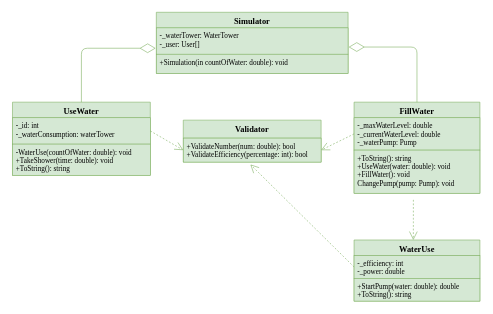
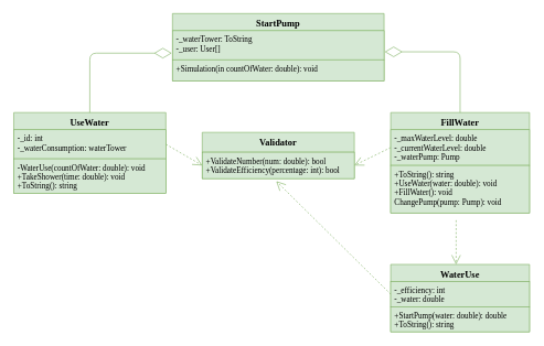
  <mxCell id="0" />
  <mxCell id="1" parent="0" />
  <mxCell id="2" value="FillWater" style="swimlane;fontStyle=1;align=center;verticalAlign=top;childLayout=stackLayout;horizontal=1;startSize=26;horizontalStack=0;resizeParent=1;resizeParentMax=0;resizeLast=0;collapsible=1;marginBottom=0;fillColor=#d5e8d4;strokeColor=#82b366;fontFamily=Times New Roman;fontSize=14;" vertex="1" parent="1"><mxGeometry x="590" y="170" width="210" height="152" as="geometry" /></mxCell>
  <mxCell id="3" value="-_maxWaterLevel: double&#10;-_currentWaterLevel: double&#10;-_waterPump: Pump" style="text;strokeColor=#82b366;fillColor=#d5e8d4;align=left;verticalAlign=top;spacingLeft=4;spacingRight=4;overflow=hidden;rotatable=0;points=[[0,0.5],[1,0.5]];portConstraint=eastwest;fontFamily=Times New Roman;fontSize=12;" vertex="1" parent="2"><mxGeometry y="26" width="210" height="54" as="geometry" /></mxCell>
  <mxCell id="4" value="+ToString(): string&#10;+UseWater(water: double): void&#10;+FillWater(): void&#10;ChangePump(pump: Pump): void" style="text;strokeColor=#82b366;fillColor=#d5e8d4;align=left;verticalAlign=top;spacingLeft=4;spacingRight=4;overflow=hidden;rotatable=0;points=[[0,0.5],[1,0.5]];portConstraint=eastwest;fontFamily=Times New Roman;fontSize=12;" vertex="1" parent="2"><mxGeometry y="80" width="210" height="72" as="geometry" /></mxCell>
  <mxCell id="5" value="UseWater" style="swimlane;fontStyle=1;align=center;verticalAlign=top;childLayout=stackLayout;horizontal=1;startSize=26;horizontalStack=0;resizeParent=1;resizeParentMax=0;resizeLast=0;collapsible=1;marginBottom=0;fillColor=#d5e8d4;strokeColor=#82b366;fontFamily=Times New Roman;fontSize=14;" vertex="1" parent="1"><mxGeometry x="20" y="170" width="230" height="122" as="geometry" /></mxCell>
  <mxCell id="6" value="-_id: int&#10;-_waterConsumption: waterTower" style="text;strokeColor=#82b366;fillColor=#d5e8d4;align=left;verticalAlign=top;spacingLeft=4;spacingRight=4;overflow=hidden;rotatable=0;points=[[0,0.5],[1,0.5]];portConstraint=eastwest;fontFamily=Times New Roman;fontSize=12;" vertex="1" parent="5"><mxGeometry y="26" width="230" height="44" as="geometry" /></mxCell>
  <mxCell id="7" value="-WaterUse(countOfWater: double): void&#10;+TakeShower(time: double): void&#10;+ToString(): string" style="text;strokeColor=#82b366;fillColor=#d5e8d4;align=left;verticalAlign=top;spacingLeft=4;spacingRight=4;overflow=hidden;rotatable=0;points=[[0,0.5],[1,0.5]];portConstraint=eastwest;fontFamily=Times New Roman;fontSize=12;" vertex="1" parent="5"><mxGeometry y="70" width="230" height="52" as="geometry" /></mxCell>
  <mxCell id="8" value="WaterUse" style="swimlane;fontStyle=1;align=center;verticalAlign=top;childLayout=stackLayout;horizontal=1;startSize=26;horizontalStack=0;resizeParent=1;resizeParentMax=0;resizeLast=0;collapsible=1;marginBottom=0;fillColor=#d5e8d4;strokeColor=#82b366;fontFamily=Times New Roman;fontSize=14;" vertex="1" parent="1"><mxGeometry x="590" y="400" width="210" height="102" as="geometry" /></mxCell>
- <mxCell id="9" value="-_efficiency: int&#10;-_power: double&#10;" style="text;strokeColor=#82b366;fillColor=#d5e8d4;align=left;verticalAlign=top;spacingLeft=4;spacingRight=4;overflow=hidden;rotatable=0;points=[[0,0.5],[1,0.5]];portConstraint=eastwest;fontFamily=Times New Roman;fontSize=12;" vertex="1" parent="8"><mxGeometry y="26" width="210" height="38" as="geometry" /></mxCell>
+ <mxCell id="9" value="-_efficiency: int&#10;-_water: double&#10;" style="text;strokeColor=#82b366;fillColor=#d5e8d4;align=left;verticalAlign=top;spacingLeft=4;spacingRight=4;overflow=hidden;rotatable=0;points=[[0,0.5],[1,0.5]];portConstraint=eastwest;fontFamily=Times New Roman;fontSize=12;" vertex="1" parent="8"><mxGeometry y="26" width="210" height="38" as="geometry" /></mxCell>
  <mxCell id="10" value="+StartPump(water: double): double&#10;+ToString(): string" style="text;strokeColor=#82b366;fillColor=#d5e8d4;align=left;verticalAlign=top;spacingLeft=4;spacingRight=4;overflow=hidden;rotatable=0;points=[[0,0.5],[1,0.5]];portConstraint=eastwest;fontFamily=Times New Roman;fontSize=12;" vertex="1" parent="8"><mxGeometry y="64" width="210" height="38" as="geometry" /></mxCell>
- <mxCell id="11" value="Simulator" style="swimlane;fontStyle=1;align=center;verticalAlign=top;childLayout=stackLayout;horizontal=1;startSize=26;horizontalStack=0;resizeParent=1;resizeParentMax=0;resizeLast=0;collapsible=1;marginBottom=0;fillColor=#d5e8d4;strokeColor=#82b366;fontFamily=Times New Roman;fontSize=14;" vertex="1" parent="1"><mxGeometry x="260" y="20" width="320" height="102" as="geometry" /></mxCell>
- <mxCell id="12" value="-_waterTower: WaterTower&#10;-_user: User[]" style="text;strokeColor=#82b366;fillColor=#d5e8d4;align=left;verticalAlign=top;spacingLeft=4;spacingRight=4;overflow=hidden;rotatable=0;points=[[0,0.5],[1,0.5]];portConstraint=eastwest;fontFamily=Times New Roman;fontSize=12;" vertex="1" parent="11"><mxGeometry y="26" width="320" height="44" as="geometry" /></mxCell>
+ <mxCell id="11" value="StartPump" style="swimlane;fontStyle=1;align=center;verticalAlign=top;childLayout=stackLayout;horizontal=1;startSize=26;horizontalStack=0;resizeParent=1;resizeParentMax=0;resizeLast=0;collapsible=1;marginBottom=0;fillColor=#d5e8d4;strokeColor=#82b366;fontFamily=Times New Roman;fontSize=14;" vertex="1" parent="1"><mxGeometry x="260" y="20" width="320" height="102" as="geometry" /></mxCell>
+ <mxCell id="12" value="-_waterTower: ToString&#10;-_user: User[]" style="text;strokeColor=#82b366;fillColor=#d5e8d4;align=left;verticalAlign=top;spacingLeft=4;spacingRight=4;overflow=hidden;rotatable=0;points=[[0,0.5],[1,0.5]];portConstraint=eastwest;fontFamily=Times New Roman;fontSize=12;" vertex="1" parent="11"><mxGeometry y="26" width="320" height="44" as="geometry" /></mxCell>
  <mxCell id="13" value="+Simulation(in countOfWater: double): void" style="text;strokeColor=#82b366;fillColor=#d5e8d4;align=left;verticalAlign=top;spacingLeft=4;spacingRight=4;overflow=hidden;rotatable=0;points=[[0,0.5],[1,0.5]];portConstraint=eastwest;fontStyle=0;fontFamily=Times New Roman;fontSize=12;" vertex="1" parent="11"><mxGeometry y="70" width="320" height="32" as="geometry" /></mxCell>
  <mxCell id="14" value="" style="endArrow=diamondThin;endFill=0;endSize=24;html=1;exitX=0.5;exitY=0;exitDx=0;exitDy=0;fillColor=#d5e8d4;strokeColor=#82b366;fontFamily=Times New Roman;fontSize=12;" edge="1" parent="1" source="5"><mxGeometry width="160" relative="1" as="geometry"><mxPoint x="160" y="130" as="sourcePoint" /><mxPoint x="259" y="80" as="targetPoint" /><Array as="points"><mxPoint x="135" y="80" /></Array></mxGeometry></mxCell>
  <mxCell id="15" value="" style="endArrow=diamondThin;endFill=0;endSize=24;html=1;exitX=0.5;exitY=0;exitDx=0;exitDy=0;fillColor=#d5e8d4;strokeColor=#82b366;fontFamily=Times New Roman;fontSize=12;" edge="1" parent="1" source="2"><mxGeometry width="160" relative="1" as="geometry"><mxPoint x="649" y="168" as="sourcePoint" /><mxPoint x="581" y="78" as="targetPoint" /><Array as="points"><mxPoint x="695" y="78" /></Array></mxGeometry></mxCell>
  <mxCell id="16" value="Use" style="endArrow=open;endSize=12;dashed=1;html=1;entryX=0.471;entryY=0;entryDx=0;entryDy=0;entryPerimeter=0;fillColor=#d5e8d4;strokeColor=#82b366;fontFamily=Times New Roman;fontSize=12;noLabel=1;fontColor=none;labelBackgroundColor=none;" edge="1" parent="1" target="8"><mxGeometry x="0.104" y="41" width="160" relative="1" as="geometry"><mxPoint x="689" y="333" as="sourcePoint" /><mxPoint x="870" y="350" as="targetPoint" /><Array as="points"><mxPoint x="689" y="370" /></Array><mxPoint as="offset" /></mxGeometry></mxCell>
  <mxCell id="17" value="Validator" style="swimlane;fontStyle=1;align=center;verticalAlign=top;childLayout=stackLayout;horizontal=1;startSize=30;horizontalStack=0;resizeParent=1;resizeParentMax=0;resizeLast=0;collapsible=1;marginBottom=0;fillColor=#d5e8d4;strokeColor=#82b366;fontFamily=Times New Roman;fontSize=14;" vertex="1" parent="1"><mxGeometry x="305" y="200" width="230" height="70" as="geometry" /></mxCell>
  <mxCell id="18" value="+ValidateNumber(num: double): bool&#10;+ValidateEfficiency(percentage: int): bool" style="text;strokeColor=#82b366;fillColor=#d5e8d4;align=left;verticalAlign=top;spacingLeft=4;spacingRight=4;overflow=hidden;rotatable=0;points=[[0,0.5],[1,0.5]];portConstraint=eastwest;fontFamily=Times New Roman;fontSize=12;" vertex="1" parent="17"><mxGeometry y="30" width="230" height="40" as="geometry" /></mxCell>
  <mxCell id="19" value="Use" style="endArrow=open;endSize=12;dashed=1;html=1;entryX=0;entryY=0.5;entryDx=0;entryDy=0;exitX=1;exitY=0.5;exitDx=0;exitDy=0;fillColor=#d5e8d4;strokeColor=#82b366;fontFamily=Times New Roman;fontSize=12;noLabel=1;fontColor=none;labelBackgroundColor=none;" edge="1" parent="1" source="6" target="18"><mxGeometry x="-1" y="59" width="160" relative="1" as="geometry"><mxPoint x="250" y="237" as="sourcePoint" /><mxPoint x="302" y="237" as="targetPoint" /><mxPoint x="-20" y="-7" as="offset" /></mxGeometry></mxCell>
  <mxCell id="20" value="Use" style="endArrow=open;endSize=12;dashed=1;html=1;exitX=0;exitY=0.5;exitDx=0;exitDy=0;entryX=1;entryY=0.5;entryDx=0;entryDy=0;fillColor=#d5e8d4;strokeColor=#82b366;fontFamily=Times New Roman;fontSize=12;noLabel=1;fontColor=none;labelBackgroundColor=none;" edge="1" parent="1" source="3" target="18"><mxGeometry x="0.406" y="42" width="160" relative="1" as="geometry"><mxPoint x="260" y="247" as="sourcePoint" /><mxPoint x="312" y="247" as="targetPoint" /><mxPoint as="offset" /></mxGeometry></mxCell>
  <mxCell id="21" value="Use" style="endArrow=open;endSize=12;dashed=1;html=1;entryX=0.487;entryY=1.1;entryDx=0;entryDy=0;entryPerimeter=0;exitX=0;exitY=0.5;exitDx=0;exitDy=0;fillColor=#d5e8d4;strokeColor=#82b366;fontFamily=Times New Roman;fontSize=12;noLabel=1;fontColor=none;labelBackgroundColor=none;" edge="1" parent="1" source="9" target="18"><mxGeometry x="-0.043" y="-47" width="160" relative="1" as="geometry"><mxPoint x="380" y="410" as="sourcePoint" /><mxPoint x="540" y="410" as="targetPoint" /><mxPoint x="-1" as="offset" /></mxGeometry></mxCell>
